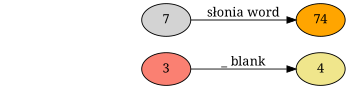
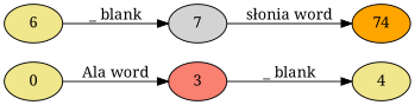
  digraph {
    fontname="Noto Serif"
    rankdir=LR
    node [fillcolor=khaki fontname="Noto Serif" style=filled]
    edge [fontname="Noto Serif"]
    3 [fillcolor=salmon]
+   0
    4
    7 [fillcolor=lightgrey]
+   6
    n6 [fillcolor=orange label=74]
    3 -> 4 [label="_ blank"]
+   0 -> 3 [label="Ala word"]
    7 -> n6 [label="słonia word"]
+   6 -> 7 [label="_ blank"]
  }
